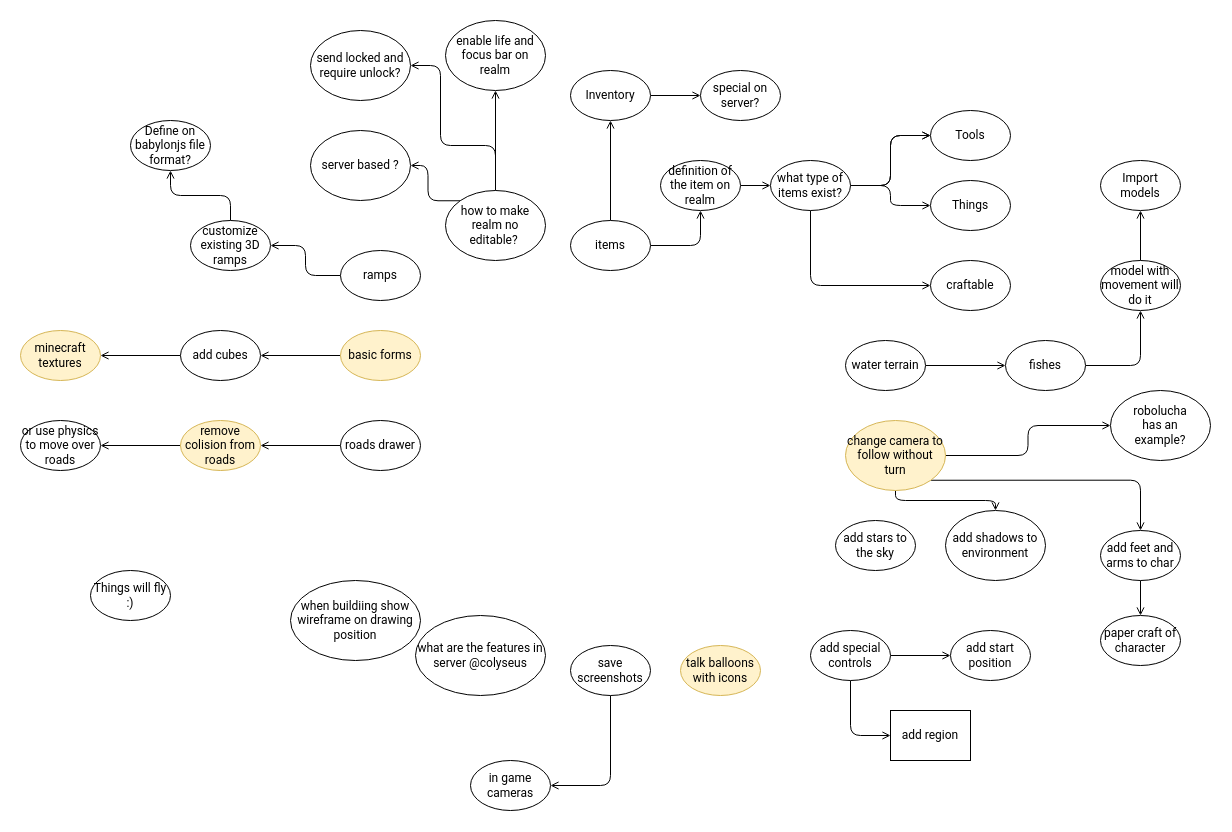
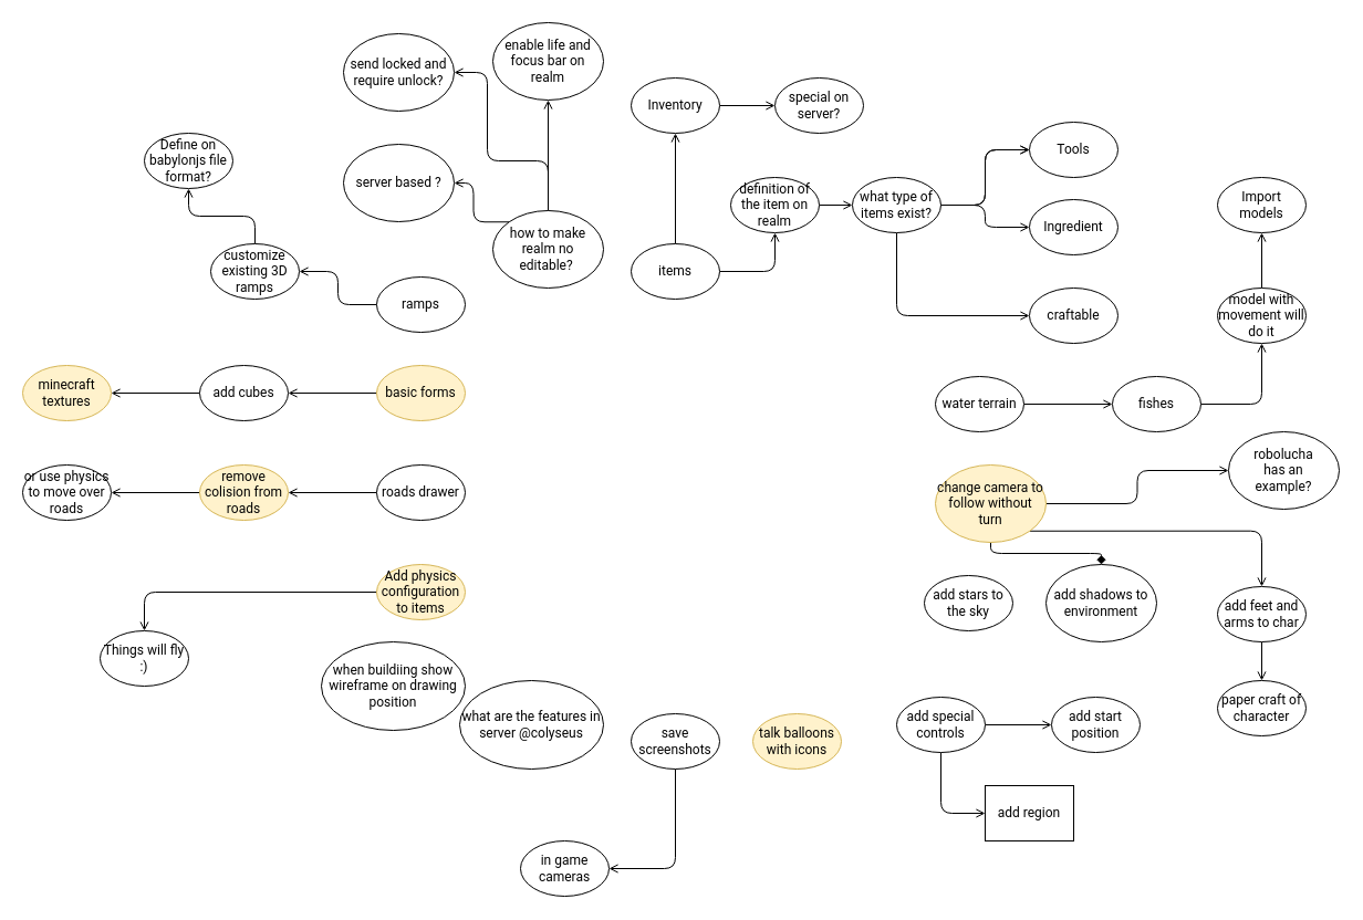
  <mxCell id="0" />
  <mxCell id="1" parent="0" />
  <mxCell id="2" value="" style="edgeStyle=orthogonalEdgeStyle;rounded=1;html=1;endArrow=open;fontFamily=Roboto;" edge="1" parent="1" source="3" target="5"><mxGeometry relative="1" as="geometry" /></mxCell>
  <mxCell id="3" value="ramps" style="ellipse;whiteSpace=wrap;html=1;fontFamily=Roboto;" vertex="1" parent="1"><mxGeometry x="340" y="250" width="80" height="50" as="geometry" /></mxCell>
  <mxCell id="4" value="" style="edgeStyle=orthogonalEdgeStyle;rounded=1;html=1;endArrow=open;fontFamily=Roboto;" edge="1" parent="1" source="5" target="6"><mxGeometry relative="1" as="geometry" /></mxCell>
  <mxCell id="5" value="customize existing 3D ramps" style="ellipse;whiteSpace=wrap;html=1;fontFamily=Roboto;" vertex="1" parent="1"><mxGeometry x="190" y="220" width="80" height="50" as="geometry" /></mxCell>
  <mxCell id="6" value="Define on babylonjs file format?" style="ellipse;whiteSpace=wrap;html=1;fontFamily=Roboto;" vertex="1" parent="1"><mxGeometry x="130" y="120" width="80" height="50" as="geometry" /></mxCell>
  <mxCell id="7" value="" style="edgeStyle=orthogonalEdgeStyle;rounded=1;html=1;endArrow=open;fontFamily=Roboto;" edge="1" parent="1" source="8" target="10"><mxGeometry relative="1" as="geometry" /></mxCell>
  <mxCell id="8" value="basic forms" style="ellipse;whiteSpace=wrap;html=1;fontFamily=Roboto;fillColor=#fff2cc;strokeColor=#d6b656;" vertex="1" parent="1"><mxGeometry x="340" y="330" width="80" height="50" as="geometry" /></mxCell>
  <mxCell id="9" value="" style="edgeStyle=orthogonalEdgeStyle;rounded=1;html=1;endArrow=open;fontFamily=Roboto;" edge="1" parent="1" source="10" target="33"><mxGeometry relative="1" as="geometry" /></mxCell>
  <mxCell id="10" value="add cubes" style="ellipse;whiteSpace=wrap;html=1;fontFamily=Roboto;" vertex="1" parent="1"><mxGeometry x="180" y="330" width="80" height="50" as="geometry" /></mxCell>
  <mxCell id="11" value="" style="edgeStyle=orthogonalEdgeStyle;rounded=1;html=1;endArrow=open;fontFamily=Roboto;" edge="1" parent="1" source="12" target="14"><mxGeometry relative="1" as="geometry" /></mxCell>
  <mxCell id="12" value="roads drawer" style="ellipse;whiteSpace=wrap;html=1;fontFamily=Roboto;" vertex="1" parent="1"><mxGeometry x="340" y="420" width="80" height="50" as="geometry" /></mxCell>
  <mxCell id="13" value="" style="edgeStyle=orthogonalEdgeStyle;rounded=1;html=1;endArrow=open;fontFamily=Roboto;" edge="1" parent="1" source="14" target="15"><mxGeometry relative="1" as="geometry" /></mxCell>
  <mxCell id="14" value="remove colision from roads" style="ellipse;whiteSpace=wrap;html=1;fontFamily=Roboto;fillColor=#fff2cc;strokeColor=#d6b656;" vertex="1" parent="1"><mxGeometry x="180" y="420" width="80" height="50" as="geometry" /></mxCell>
  <mxCell id="15" value="or use physics to move over roads" style="ellipse;whiteSpace=wrap;html=1;fontFamily=Roboto;" vertex="1" parent="1"><mxGeometry x="20" y="420" width="80" height="50" as="geometry" /></mxCell>
  <mxCell id="16" value="" style="edgeStyle=orthogonalEdgeStyle;rounded=1;html=1;endArrow=open;fontFamily=Roboto;" edge="1" parent="1" source="18" target="20"><mxGeometry relative="1" as="geometry" /></mxCell>
  <mxCell id="17" value="" style="edgeStyle=orthogonalEdgeStyle;rounded=1;html=1;endArrow=open;fontFamily=Roboto;" edge="1" parent="1" source="18" target="23"><mxGeometry relative="1" as="geometry" /></mxCell>
  <mxCell id="18" value="items" style="ellipse;whiteSpace=wrap;html=1;fontFamily=Roboto;" vertex="1" parent="1"><mxGeometry x="570" y="220" width="80" height="50" as="geometry" /></mxCell>
  <mxCell id="19" value="" style="edgeStyle=orthogonalEdgeStyle;rounded=1;html=1;endArrow=open;fontFamily=Roboto;" edge="1" parent="1" source="20" target="21"><mxGeometry relative="1" as="geometry" /></mxCell>
  <mxCell id="20" value="Inventory" style="ellipse;whiteSpace=wrap;html=1;fontFamily=Roboto;" vertex="1" parent="1"><mxGeometry x="570" y="70" width="80" height="50" as="geometry" /></mxCell>
  <mxCell id="21" value="special on server?" style="ellipse;whiteSpace=wrap;html=1;fontFamily=Roboto;" vertex="1" parent="1"><mxGeometry x="700" y="70" width="80" height="50" as="geometry" /></mxCell>
  <mxCell id="22" value="" style="edgeStyle=orthogonalEdgeStyle;rounded=1;html=1;endArrow=open;fontFamily=Roboto;" edge="1" parent="1" source="23" target="28"><mxGeometry relative="1" as="geometry" /></mxCell>
  <mxCell id="23" value="definition of the item on realm" style="ellipse;whiteSpace=wrap;html=1;fontFamily=Roboto;" vertex="1" parent="1"><mxGeometry x="660" y="160" width="80" height="50" as="geometry" /></mxCell>
  <mxCell id="24" value="" style="edgeStyle=orthogonalEdgeStyle;rounded=1;html=1;endArrow=open;fontFamily=Roboto;" edge="1" parent="1" source="28" target="29"><mxGeometry relative="1" as="geometry" /></mxCell>
  <mxCell id="25" value="" style="edgeStyle=orthogonalEdgeStyle;rounded=1;html=1;endArrow=open;fontFamily=Roboto;" edge="1" parent="1" source="28" target="29"><mxGeometry relative="1" as="geometry" /></mxCell>
  <mxCell id="26" value="" style="edgeStyle=orthogonalEdgeStyle;rounded=1;html=1;endArrow=open;fontFamily=Roboto;" edge="1" parent="1" source="28" target="30"><mxGeometry relative="1" as="geometry" /></mxCell>
  <mxCell id="27" style="edgeStyle=orthogonalEdgeStyle;rounded=1;html=1;endArrow=open;fontFamily=Roboto;" edge="1" parent="1" source="28" target="34"><mxGeometry relative="1" as="geometry"><Array as="points"><mxPoint x="810" y="285" /></Array></mxGeometry></mxCell>
  <mxCell id="28" value="what type of items exist?" style="ellipse;whiteSpace=wrap;html=1;fontFamily=Roboto;" vertex="1" parent="1"><mxGeometry x="770" y="160" width="80" height="50" as="geometry" /></mxCell>
  <mxCell id="29" value="Tools" style="ellipse;whiteSpace=wrap;html=1;fontFamily=Roboto;" vertex="1" parent="1"><mxGeometry x="930" y="110" width="80" height="50" as="geometry" /></mxCell>
- <mxCell id="30" value="Things" style="ellipse;whiteSpace=wrap;html=1;fontFamily=Roboto;" vertex="1" parent="1"><mxGeometry x="930" y="180" width="80" height="50" as="geometry" /></mxCell>
+ <mxCell id="30" value="Ingredient" style="ellipse;whiteSpace=wrap;html=1;fontFamily=Roboto;" vertex="1" parent="1"><mxGeometry x="930" y="180" width="80" height="50" as="geometry" /></mxCell>
+ <mxCell id="31" style="edgeStyle=orthogonalEdgeStyle;rounded=1;html=1;exitX=0;exitY=0.5;exitDx=0;exitDy=0;endArrow=open;fontFamily=Roboto;" edge="1" parent="1" source="32" target="64"><mxGeometry relative="1" as="geometry" /></mxCell>
+ <mxCell id="32" value="Add physics configuration to items" style="ellipse;whiteSpace=wrap;html=1;fontFamily=Roboto;fillColor=#fff2cc;strokeColor=#d6b656;" vertex="1" parent="1"><mxGeometry x="340" y="510" width="80" height="50" as="geometry" /></mxCell>
  <mxCell id="33" value="minecraft textures" style="ellipse;whiteSpace=wrap;html=1;fontFamily=Roboto;fillColor=#fff2cc;strokeColor=#d6b656;" vertex="1" parent="1"><mxGeometry x="20" y="330" width="80" height="50" as="geometry" /></mxCell>
  <mxCell id="34" value="craftable" style="ellipse;whiteSpace=wrap;html=1;fontFamily=Roboto;" vertex="1" parent="1"><mxGeometry x="930" y="260" width="80" height="50" as="geometry" /></mxCell>
  <mxCell id="35" value="" style="edgeStyle=orthogonalEdgeStyle;rounded=1;html=1;endArrow=open;fontFamily=Roboto;" edge="1" parent="1" source="36" target="38"><mxGeometry relative="1" as="geometry" /></mxCell>
  <mxCell id="36" value="water terrain" style="ellipse;whiteSpace=wrap;html=1;fontFamily=Roboto;" vertex="1" parent="1"><mxGeometry x="845" y="340" width="80" height="50" as="geometry" /></mxCell>
  <mxCell id="37" value="" style="edgeStyle=orthogonalEdgeStyle;rounded=1;html=1;endArrow=open;fontFamily=Roboto;" edge="1" parent="1" source="38" target="66"><mxGeometry relative="1" as="geometry" /></mxCell>
  <mxCell id="38" value="fishes" style="ellipse;whiteSpace=wrap;html=1;fontFamily=Roboto;" vertex="1" parent="1"><mxGeometry x="1005" y="340" width="80" height="50" as="geometry" /></mxCell>
  <mxCell id="39" value="" style="edgeStyle=orthogonalEdgeStyle;rounded=1;html=1;endArrow=open;fontFamily=Roboto;" edge="1" parent="1" source="42" target="43"><mxGeometry relative="1" as="geometry" /></mxCell>
- <mxCell id="40" style="edgeStyle=orthogonalEdgeStyle;rounded=1;html=1;endArrow=open;fontFamily=Roboto;" edge="1" parent="1" source="42" target="50"><mxGeometry relative="1" as="geometry" /></mxCell>
+ <mxCell id="40" style="edgeStyle=orthogonalEdgeStyle;rounded=1;html=1;endArrow=diamond;fontFamily=Roboto;" edge="1" parent="1" source="42" target="50"><mxGeometry relative="1" as="geometry" /></mxCell>
  <mxCell id="41" style="edgeStyle=orthogonalEdgeStyle;rounded=1;html=1;exitX=1;exitY=1;exitDx=0;exitDy=0;endArrow=open;fontFamily=Roboto;" edge="1" parent="1" source="42" target="70"><mxGeometry relative="1" as="geometry" /></mxCell>
  <mxCell id="42" value="change camera to follow without turn" style="ellipse;whiteSpace=wrap;html=1;fontFamily=Roboto;fillColor=#fff2cc;strokeColor=#d6b656;" vertex="1" parent="1"><mxGeometry x="845" y="420" width="100" height="70" as="geometry" /></mxCell>
  <mxCell id="43" value="robolucha &lt;br&gt;has an &lt;br&gt;example?" style="ellipse;whiteSpace=wrap;html=1;fontFamily=Roboto;" vertex="1" parent="1"><mxGeometry x="1110" y="390" width="100" height="70" as="geometry" /></mxCell>
  <mxCell id="44" value="add stars to the sky" style="ellipse;whiteSpace=wrap;html=1;fontFamily=Roboto;" vertex="1" parent="1"><mxGeometry x="835" y="520" width="80" height="50" as="geometry" /></mxCell>
  <mxCell id="45" value="talk balloons with icons" style="ellipse;whiteSpace=wrap;html=1;fontFamily=Roboto;fillColor=#fff2cc;strokeColor=#d6b656;" vertex="1" parent="1"><mxGeometry x="680" y="645" width="80" height="50" as="geometry" /></mxCell>
  <mxCell id="46" value="when buildiing show wireframe on drawing position" style="ellipse;whiteSpace=wrap;html=1;fontFamily=Roboto;" vertex="1" parent="1"><mxGeometry x="290" y="580" width="130" height="80" as="geometry" /></mxCell>
  <mxCell id="47" value="" style="edgeStyle=orthogonalEdgeStyle;rounded=1;html=1;endArrow=open;fontFamily=Roboto;exitX=0.5;exitY=1;exitDx=0;exitDy=0;" edge="1" parent="1" source="48" target="49"><mxGeometry relative="1" as="geometry"><Array as="points"><mxPoint x="610" y="785" /></Array></mxGeometry></mxCell>
  <mxCell id="48" value="save screenshots" style="ellipse;whiteSpace=wrap;html=1;fontFamily=Roboto;" vertex="1" parent="1"><mxGeometry x="570" y="645" width="80" height="50" as="geometry" /></mxCell>
  <mxCell id="49" value="in game cameras" style="ellipse;whiteSpace=wrap;html=1;fontFamily=Roboto;" vertex="1" parent="1"><mxGeometry x="470" y="760" width="80" height="50" as="geometry" /></mxCell>
  <mxCell id="50" value="add shadows to environment" style="ellipse;whiteSpace=wrap;html=1;fontFamily=Roboto;" vertex="1" parent="1"><mxGeometry x="945" y="510" width="100" height="70" as="geometry" /></mxCell>
  <mxCell id="51" value="what are the features in server @colyseus" style="ellipse;whiteSpace=wrap;html=1;fontFamily=Roboto;" vertex="1" parent="1"><mxGeometry x="415" y="615" width="130" height="80" as="geometry" /></mxCell>
  <mxCell id="52" value="enable life and focus bar on realm" style="ellipse;whiteSpace=wrap;html=1;fontFamily=Roboto;" vertex="1" parent="1"><mxGeometry x="445" width="100" height="70" as="geometry" y="20" /></mxCell>
  <mxCell id="53" style="edgeStyle=orthogonalEdgeStyle;rounded=1;html=1;endArrow=open;fontFamily=Roboto;" edge="1" parent="1" source="56" target="52"><mxGeometry relative="1" as="geometry" /></mxCell>
  <mxCell id="54" style="edgeStyle=orthogonalEdgeStyle;rounded=1;html=1;exitX=0;exitY=0;exitDx=0;exitDy=0;endArrow=open;fontFamily=Roboto;" edge="1" parent="1" source="56" target="57"><mxGeometry relative="1" as="geometry" /></mxCell>
  <mxCell id="55" style="edgeStyle=orthogonalEdgeStyle;rounded=1;html=1;exitX=0.5;exitY=0;exitDx=0;exitDy=0;endArrow=open;fontFamily=Roboto;" edge="1" parent="1" source="56" target="58"><mxGeometry relative="1" as="geometry"><Array as="points"><mxPoint x="495" y="145" /><mxPoint x="440" y="145" /><mxPoint x="440" y="65" /></Array></mxGeometry></mxCell>
  <mxCell id="56" value="how to make realm no editable?&amp;nbsp;" style="ellipse;whiteSpace=wrap;html=1;fontFamily=Roboto;" vertex="1" parent="1"><mxGeometry x="445" y="190" width="100" height="70" as="geometry" /></mxCell>
  <mxCell id="57" value="server based ?" style="ellipse;whiteSpace=wrap;html=1;fontFamily=Roboto;" vertex="1" parent="1"><mxGeometry x="310" y="130" width="100" height="70" as="geometry" /></mxCell>
  <mxCell id="58" value="send locked and require unlock?" style="ellipse;whiteSpace=wrap;html=1;fontFamily=Roboto;" vertex="1" parent="1"><mxGeometry x="310" y="30" width="100" height="70" as="geometry" /></mxCell>
  <mxCell id="59" style="edgeStyle=orthogonalEdgeStyle;rounded=1;html=1;exitX=1;exitY=0.5;exitDx=0;exitDy=0;endArrow=open;fontFamily=Roboto;" edge="1" parent="1" source="61" target="62"><mxGeometry relative="1" as="geometry" /></mxCell>
  <mxCell id="60" style="edgeStyle=orthogonalEdgeStyle;rounded=1;html=1;exitX=0.5;exitY=1;exitDx=0;exitDy=0;entryX=0;entryY=0.5;entryDx=0;entryDy=0;endArrow=open;fontFamily=Roboto;" edge="1" parent="1" source="61" target="63"><mxGeometry relative="1" as="geometry" /></mxCell>
  <mxCell id="61" value="add special controls" style="ellipse;whiteSpace=wrap;html=1;fontFamily=Roboto;" vertex="1" parent="1"><mxGeometry x="810" y="630" width="80" height="50" as="geometry" /></mxCell>
  <mxCell id="62" value="add start position" style="ellipse;whiteSpace=wrap;html=1;fontFamily=Roboto;" vertex="1" parent="1"><mxGeometry x="950" y="630" width="80" height="50" as="geometry" /></mxCell>
  <mxCell id="63" value="add region" style="whiteSpace=wrap;html=1;fontFamily=Roboto;rounded=0;" vertex="1" parent="1"><mxGeometry x="890" y="710" width="80" height="50" as="geometry" /></mxCell>
  <mxCell id="64" value="Things will fly :)" style="ellipse;whiteSpace=wrap;html=1;fontFamily=Roboto;" vertex="1" parent="1"><mxGeometry x="90" y="570" width="80" height="50" as="geometry" /></mxCell>
  <mxCell id="65" value="" style="edgeStyle=orthogonalEdgeStyle;rounded=1;html=1;endArrow=open;fontFamily=Roboto;" edge="1" parent="1" source="66" target="67"><mxGeometry relative="1" as="geometry" /></mxCell>
  <mxCell id="66" value="model with movement will do it" style="ellipse;whiteSpace=wrap;html=1;fontFamily=Roboto;" vertex="1" parent="1"><mxGeometry x="1100" y="260" width="80" height="50" as="geometry" /></mxCell>
  <mxCell id="67" value="Import models" style="ellipse;whiteSpace=wrap;html=1;fontFamily=Roboto;" vertex="1" parent="1"><mxGeometry x="1100" y="160" width="80" height="50" as="geometry" /></mxCell>
  <mxCell id="68" value="paper craft of character" style="ellipse;whiteSpace=wrap;html=1;fontFamily=Roboto;" vertex="1" parent="1"><mxGeometry x="1100" y="615" width="80" height="50" as="geometry" /></mxCell>
  <mxCell id="69" style="edgeStyle=orthogonalEdgeStyle;rounded=1;html=1;endArrow=open;fontFamily=Roboto;" edge="1" parent="1" source="70" target="68"><mxGeometry relative="1" as="geometry" /></mxCell>
  <mxCell id="70" value="add feet and arms to char" style="ellipse;whiteSpace=wrap;html=1;fontFamily=Roboto;" vertex="1" parent="1"><mxGeometry x="1100" y="530" width="80" height="50" as="geometry" /></mxCell>
